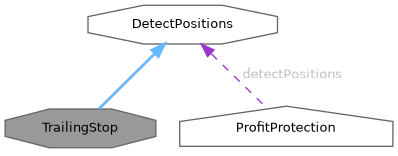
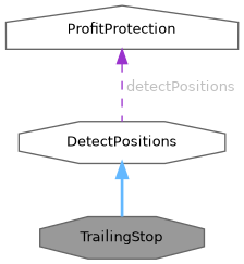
  digraph {
    node [color=gray40 fillcolor=white fontname=Helvetica fontsize=10 shape=octagon style=filled]
    edge [dir=back fontname=Helvetica fontsize=10 labelfontname=Helvetica labelfontsize=10]
    n1 [fillcolor=grey60 fontcolor=black height=0.2 label=TrailingStop width=0.4]
    n2 [height=0.2 label=ProfitProtection shape=house width=0.4]
    n3 [height=0.2 label=DetectPositions width=0.4]
    n3 -> n1 [color=steelblue1 style=bold]
-   n3 -> n2 [color=darkorchid3 fontcolor=grey label=" detectPositions" style=dashed]
+   n2 -> n3 [color=darkorchid3 fontcolor=grey label=" detectPositions" style=dashed]
  }
